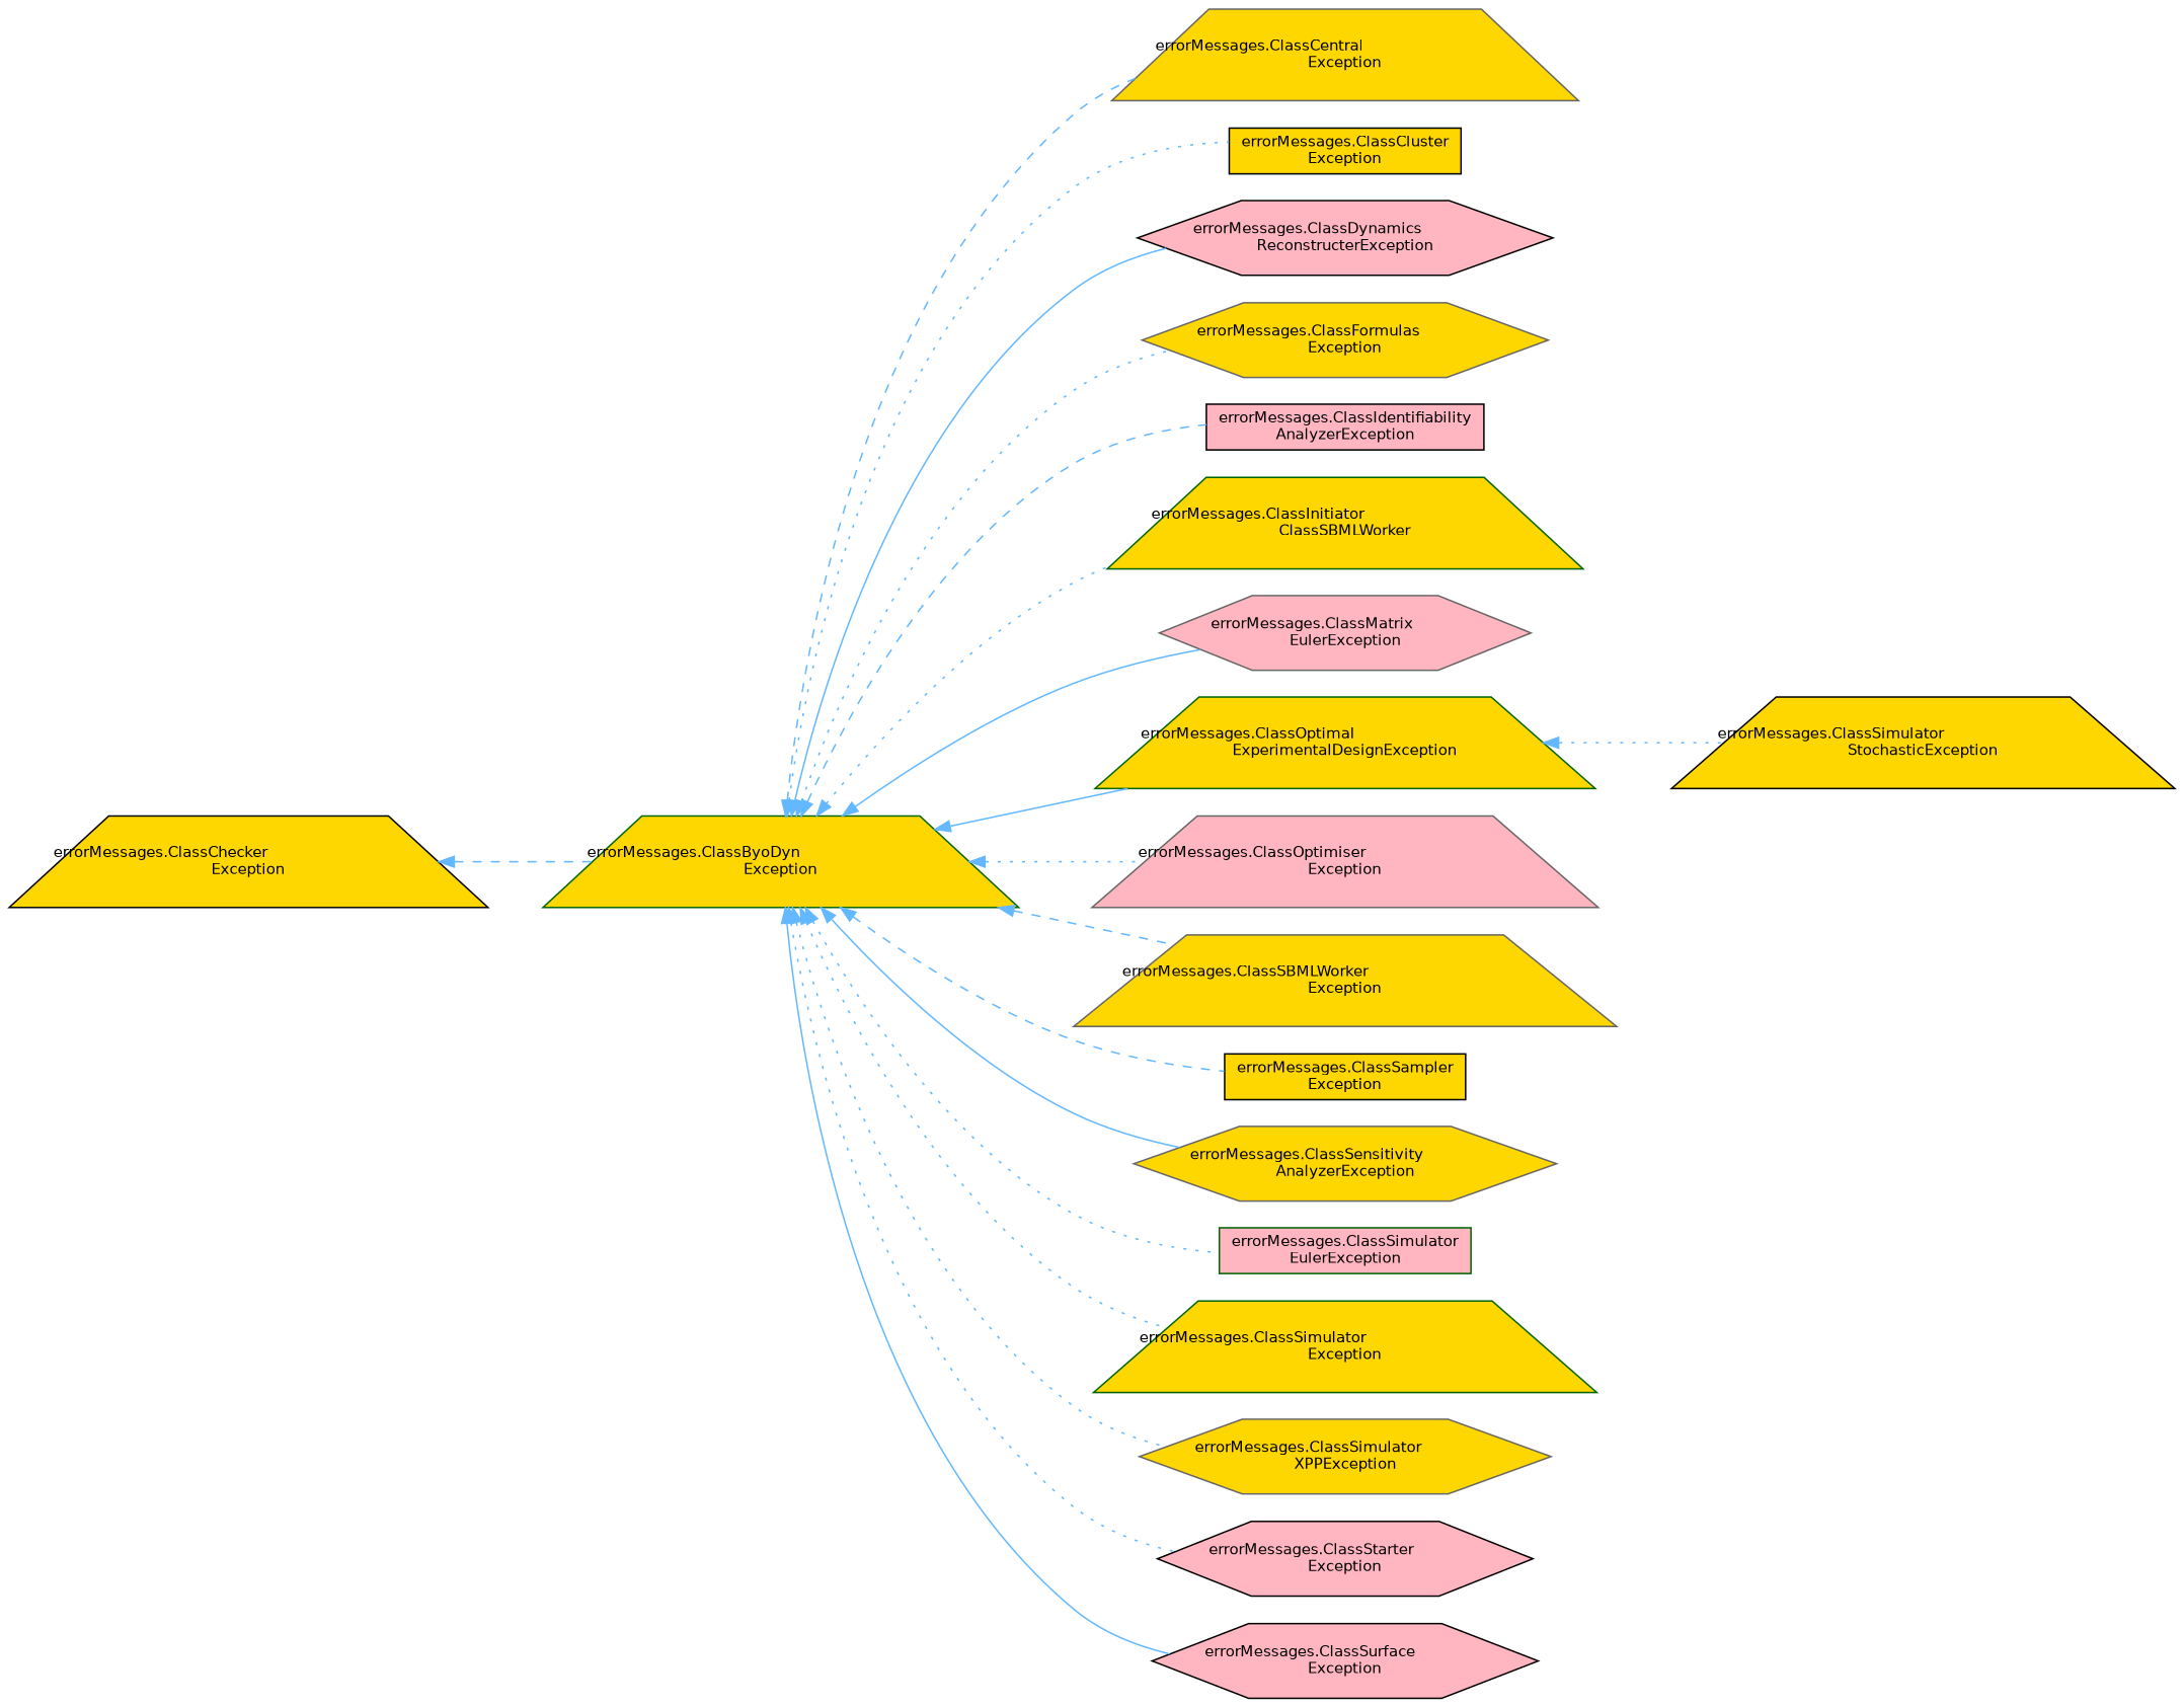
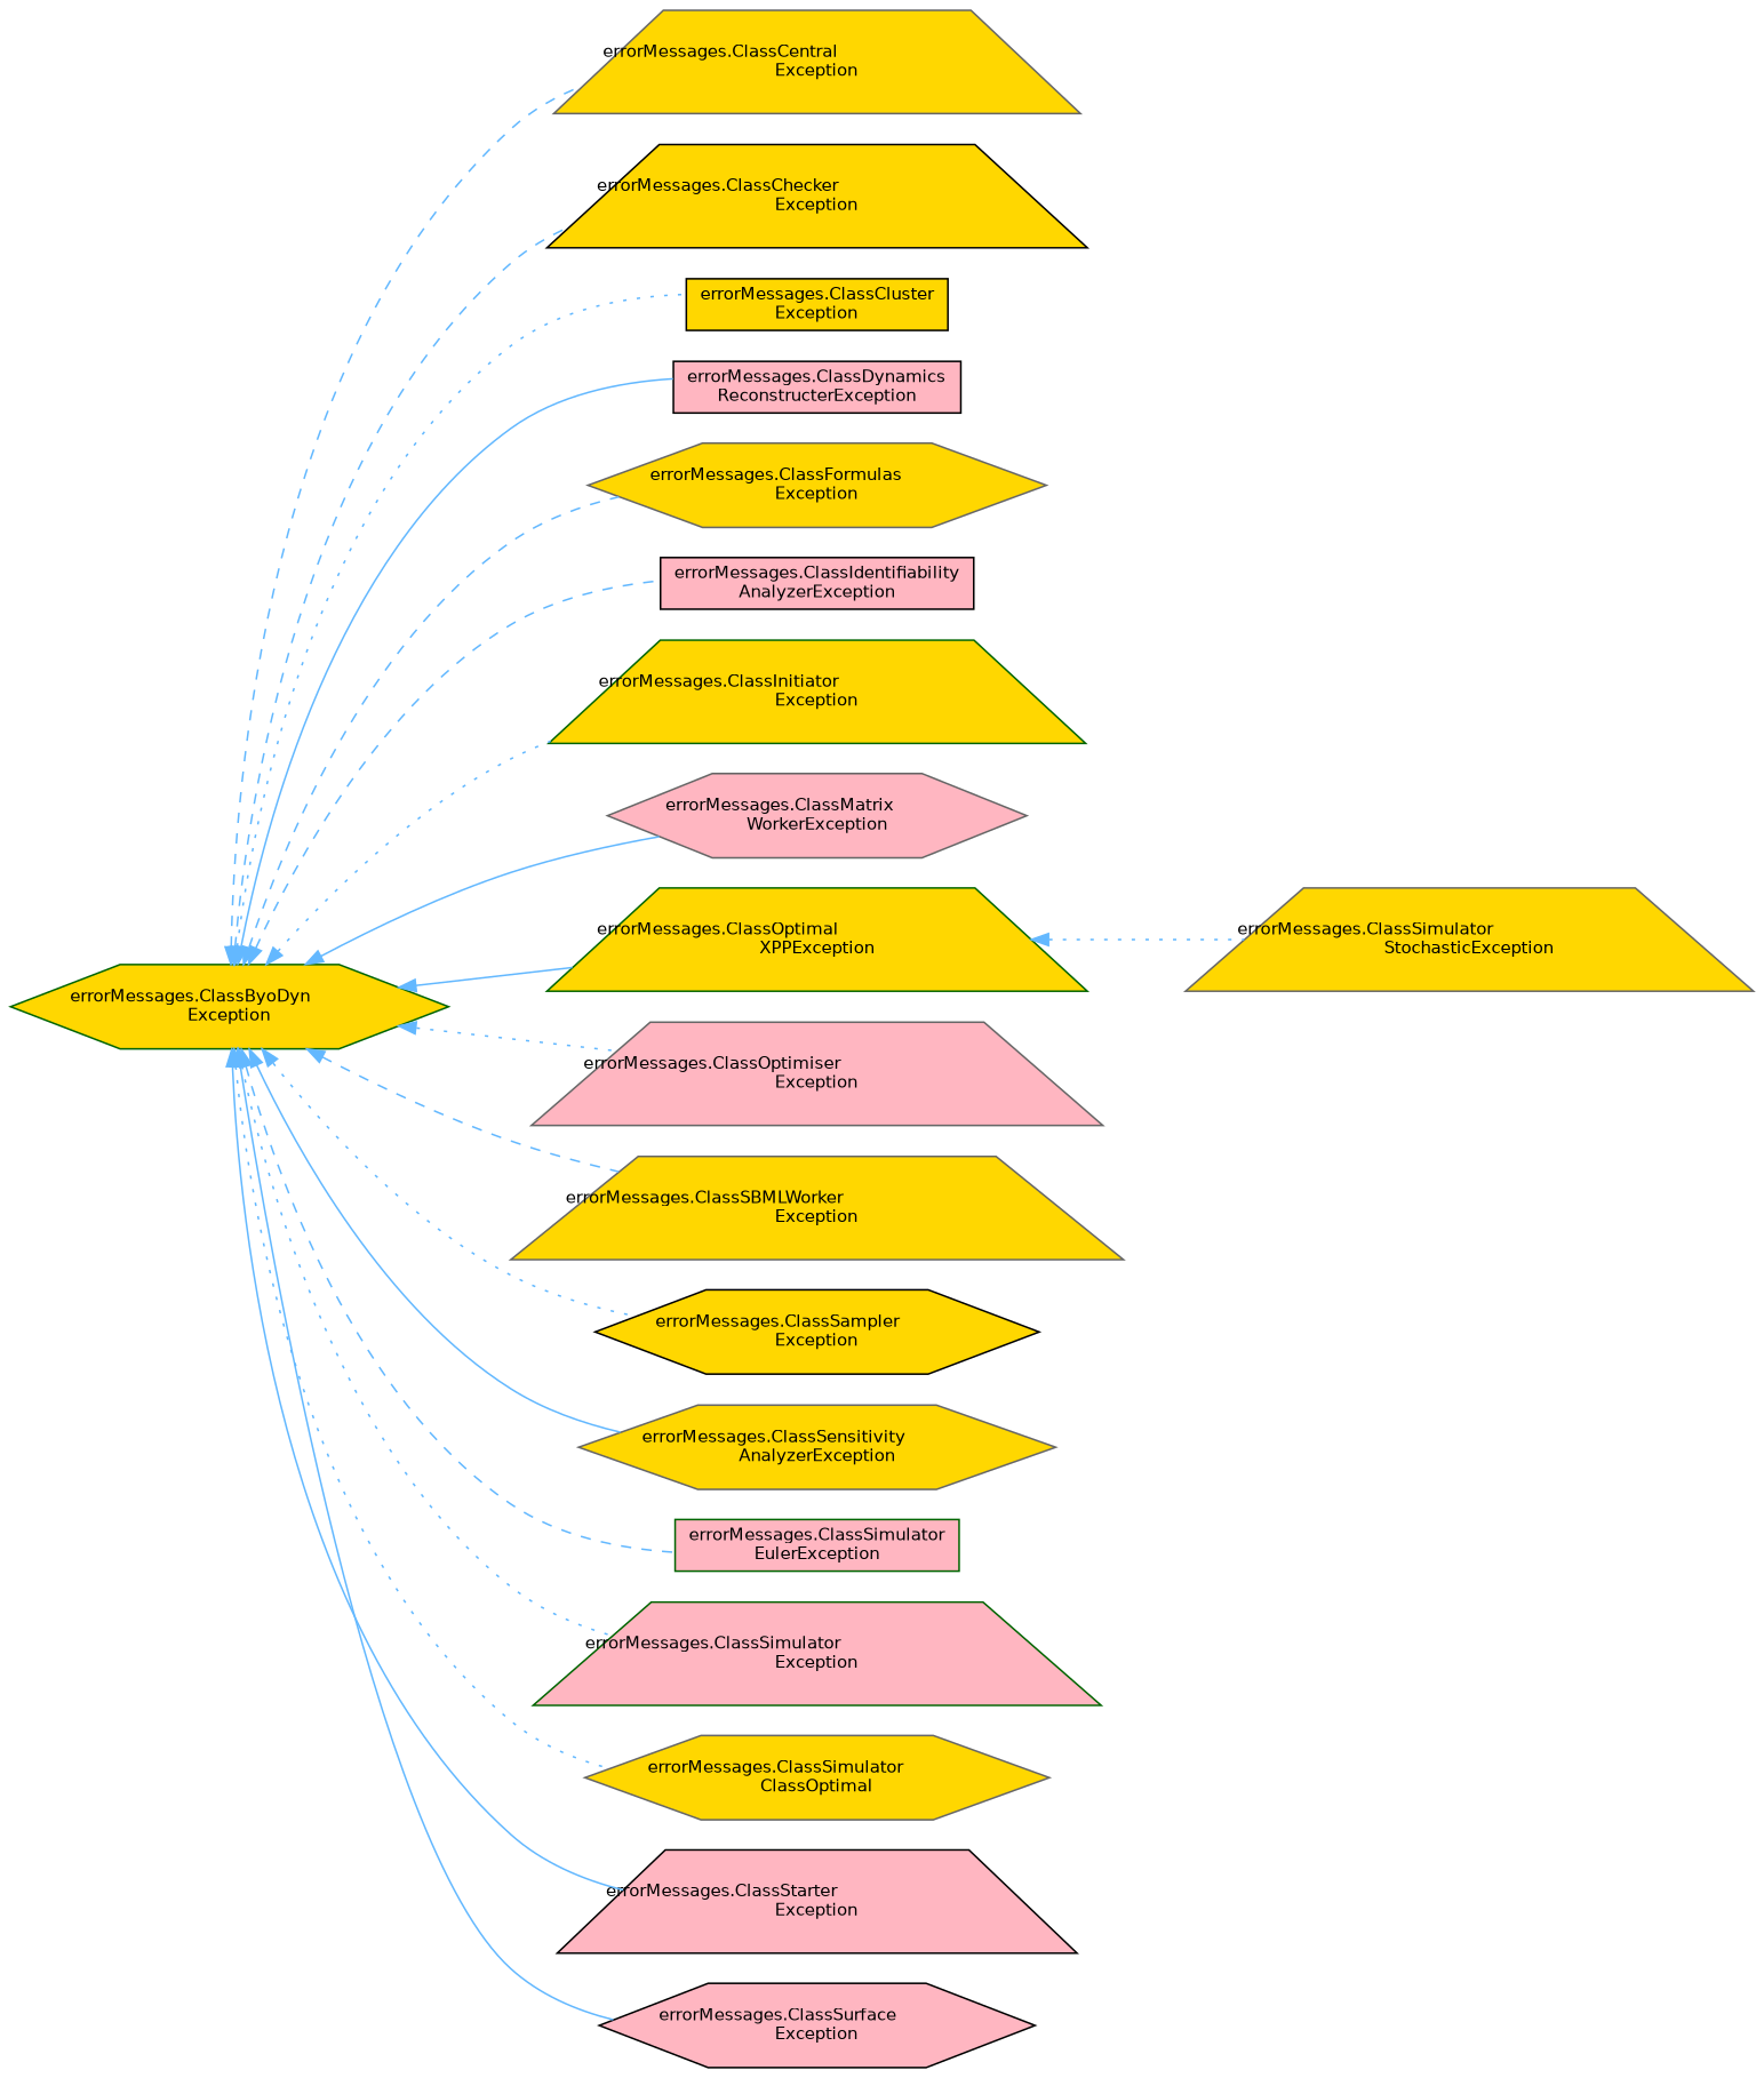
  digraph {
    rankdir=LR
    node [color=gray40 fillcolor=gold fontname=Helvetica fontsize=10 shape=trapezium style=filled]
    edge [color=steelblue1 dir=back fontname=Helvetica fontsize=10 labelfontname=Helvetica labelfontsize=10 style=dotted]
-   n1 [color=darkgreen fontcolor=black height=0.2 label="errorMessages.ClassByoDyn\lException" width=0.4]
+   n1 [color=darkgreen fontcolor=black height=0.2 label="errorMessages.ClassByoDyn\lException" shape=hexagon width=0.4]
    n2 [height=0.2 label="errorMessages.ClassCentral\lException" width=0.4]
    n3 [color=black height=0.2 label="errorMessages.ClassChecker\lException" width=0.4]
    n4 [color=black height=0.2 label="errorMessages.ClassCluster\lException" shape=box width=0.4]
-   n5 [color=black fillcolor=lightpink height=0.2 label="errorMessages.ClassDynamics\lReconstructerException" shape=hexagon width=0.4]
+   n5 [color=black fillcolor=lightpink height=0.2 label="errorMessages.ClassDynamics\lReconstructerException" shape=box width=0.4]
    n6 [height=0.2 label="errorMessages.ClassFormulas\lException" shape=hexagon width=0.4]
    n7 [color=black fillcolor=lightpink height=0.2 label="errorMessages.ClassIdentifiability\lAnalyzerException" shape=box width=0.4]
-   n8 [color=darkgreen height=0.2 label="errorMessages.ClassInitiator\lClassSBMLWorker" width=0.4]
-   n9 [fillcolor=lightpink height=0.2 label="errorMessages.ClassMatrix\lEulerException" shape=hexagon width=0.4]
-   n10 [color=darkgreen height=0.2 label="errorMessages.ClassOptimal\lExperimentalDesignException" width=0.4]
+   n8 [color=darkgreen height=0.2 label="errorMessages.ClassInitiator\lException" width=0.4]
+   n9 [fillcolor=lightpink height=0.2 label="errorMessages.ClassMatrix\lWorkerException" shape=hexagon width=0.4]
+   n10 [color=darkgreen height=0.2 label="errorMessages.ClassOptimal\lXPPException" width=0.4]
    n11 [fillcolor=lightpink height=0.2 label="errorMessages.ClassOptimiser\lException" width=0.4]
    n12 [height=0.2 label="errorMessages.ClassSBMLWorker\lException" width=0.4]
-   n13 [color=black height=0.2 label="errorMessages.ClassSampler\lException" shape=box width=0.4]
+   n13 [color=black height=0.2 label="errorMessages.ClassSampler\lException" shape=hexagon width=0.4]
    n14 [height=0.2 label="errorMessages.ClassSensitivity\lAnalyzerException" shape=hexagon width=0.4]
    n15 [color=darkgreen fillcolor=lightpink height=0.2 label="errorMessages.ClassSimulator\lEulerException" shape=box width=0.4]
-   n16 [color=darkgreen height=0.2 label="errorMessages.ClassSimulator\lException" width=0.4]
-   n17 [height=0.2 label="errorMessages.ClassSimulator\lXPPException" shape=hexagon width=0.4]
-   n18 [color=black fillcolor=lightpink height=0.2 label="errorMessages.ClassStarter\lException" shape=hexagon width=0.4]
+   n16 [color=darkgreen fillcolor=lightpink height=0.2 label="errorMessages.ClassSimulator\lException" width=0.4]
+   n17 [height=0.2 label="errorMessages.ClassSimulator\lClassOptimal" shape=hexagon width=0.4]
+   n18 [color=black fillcolor=lightpink height=0.2 label="errorMessages.ClassStarter\lException" width=0.4]
    n19 [color=black fillcolor=lightpink height=0.2 label="errorMessages.ClassSurface\lException" shape=hexagon width=0.4]
-   n20 [color=black height=0.2 label="errorMessages.ClassSimulator\lStochasticException" width=0.4]
+   n20 [height=0.2 label="errorMessages.ClassSimulator\lStochasticException" width=0.4]
    n1 -> n2 [style=dashed]
-   n3 -> n1 [style=dashed]
+   n1 -> n3 [style=dashed]
    n1 -> n4
    n1 -> n5 [style=solid]
-   n1 -> n6
+   n1 -> n6 [style=dashed]
    n1 -> n7 [style=dashed]
    n1 -> n8
    n1 -> n9 [style=solid]
    n1 -> n10 [style=solid]
    n1 -> n11
    n1 -> n12 [style=dashed]
-   n1 -> n13 [style=dashed]
+   n1 -> n13
    n1 -> n14 [style=solid]
-   n1 -> n15
+   n1 -> n15 [style=dashed]
    n1 -> n16
    n1 -> n17
-   n1 -> n18
+   n1 -> n18 [style=solid]
    n1 -> n19 [style=solid]
    n10 -> n20
  }
